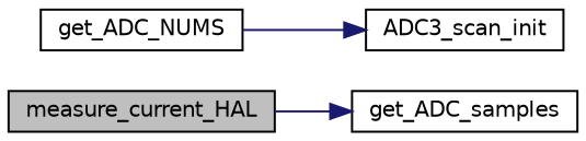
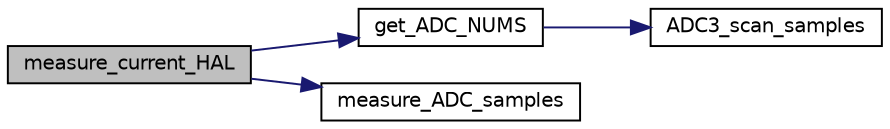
  digraph {
    rankdir=LR
    node [color=black fillcolor=white fontname=Helvetica fontsize=10 shape=record style=filled]
    edge [color=midnightblue fontname=Helvetica fontsize=10 labelfontname=Helvetica labelfontsize=10 style=solid]
    n1 [fillcolor=grey75 fontcolor=black height=0.2 label=measure_current_HAL width=0.4]
    n2 [height=0.2 label=get_ADC_NUMS width=0.4]
-   n3 [height=0.2 label=get_ADC_samples width=0.4]
-   n4 [height=0.2 label=ADC3_scan_init width=0.4]
+   n3 [height=0.2 label=measure_ADC_samples width=0.4]
+   n4 [height=0.2 label=ADC3_scan_samples width=0.4]
+   n1 -> n2
    n1 -> n3
    n2 -> n4
  }
